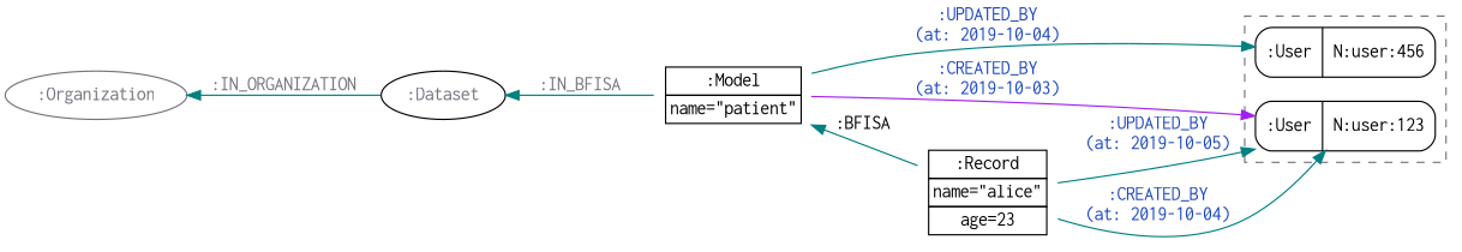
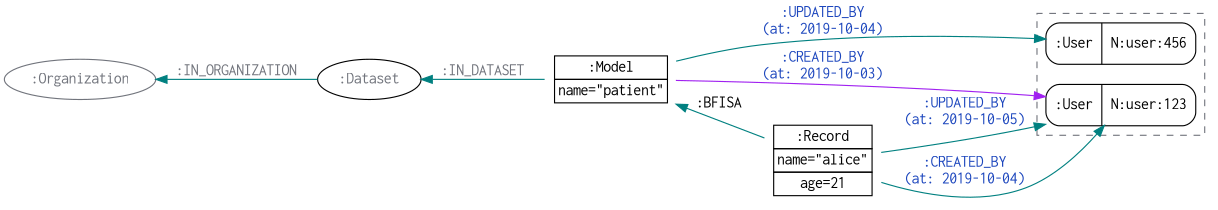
  digraph {
    fontname=courier
    rankdir=LR
    node [fontname=courier]
    edge [color=teal fontcolor="#1C46BD" fontname=courier]
    n1 [label="{:User|N:user:123}" shape=Mrecord]
    n2 [label="{:User|N:user:456}" shape=Mrecord]
    n3 [color="#71747C" fontcolor="#71747C" label=":Organization"]
    n4 [color=black fontcolor="#71747C" label=":Dataset"]
    n5 [label=<          <TABLE BORDER="0" CELLBORDER="1" CELLSPACING="0" >          <TR><TD>:Model</TD></TR>          <TR><TD>name="patient"</TD></TR>          </TABLE>> shape=plaintext]
-   n6 [label=<          <TABLE BORDER="0" CELLBORDER="1" CELLSPACING="0" >          <TR><TD>:Record</TD></TR>          <TR><TD>name="alice"</TD></TR>          <TR><TD>age=23</TD></TR>          </TABLE>> shape=plaintext]
+   n6 [label=<          <TABLE BORDER="0" CELLBORDER="1" CELLSPACING="0" >          <TR><TD>:Record</TD></TR>          <TR><TD>name="alice"</TD></TR>          <TR><TD>age=21</TD></TR>          </TABLE>> shape=plaintext]
    subgraph cluster_1 {
      color="#71747C"
      rank=same
      style=dashed
      n1
      n2
    }
    n3 -> n4 [dir=back fontcolor="#71747C" label=":IN_ORGANIZATION"]
-   n4 -> n5 [dir=back fontcolor="#71747C" label=":IN_BFISA"]
+   n4 -> n5 [dir=back fontcolor="#71747C" label=":IN_DATASET"]
    n5 -> n1 [color=purple label=<:CREATED_BY<BR/>(at: 2019-10-03)>]
    n5 -> n2 [label=<:UPDATED_BY<BR/>(at: 2019-10-04)>]
    n5 -> n6 [dir=back label=":BFISA" fontcolor=""]
    n6 -> n1 [label=<:CREATED_BY<BR/>(at: 2019-10-04)>]
    n6 -> n1 [label=<:UPDATED_BY<BR/>(at: 2019-10-05)>]
  }
